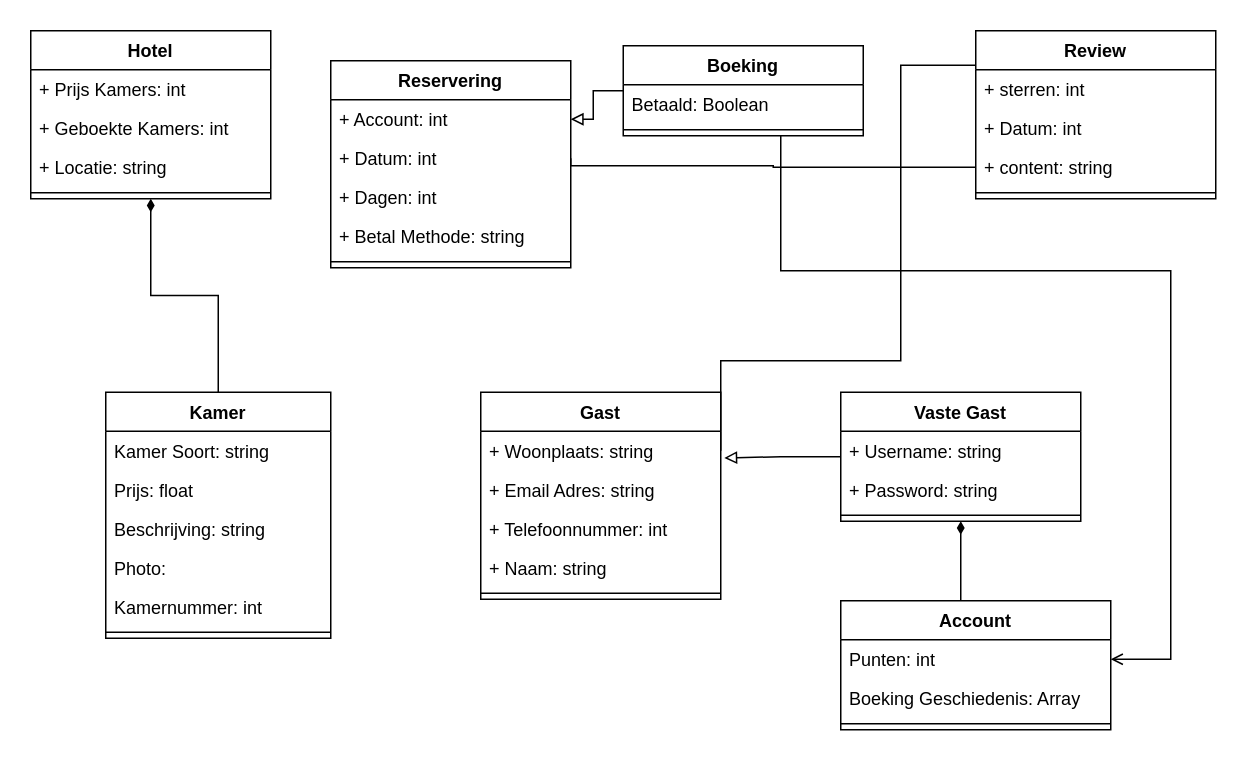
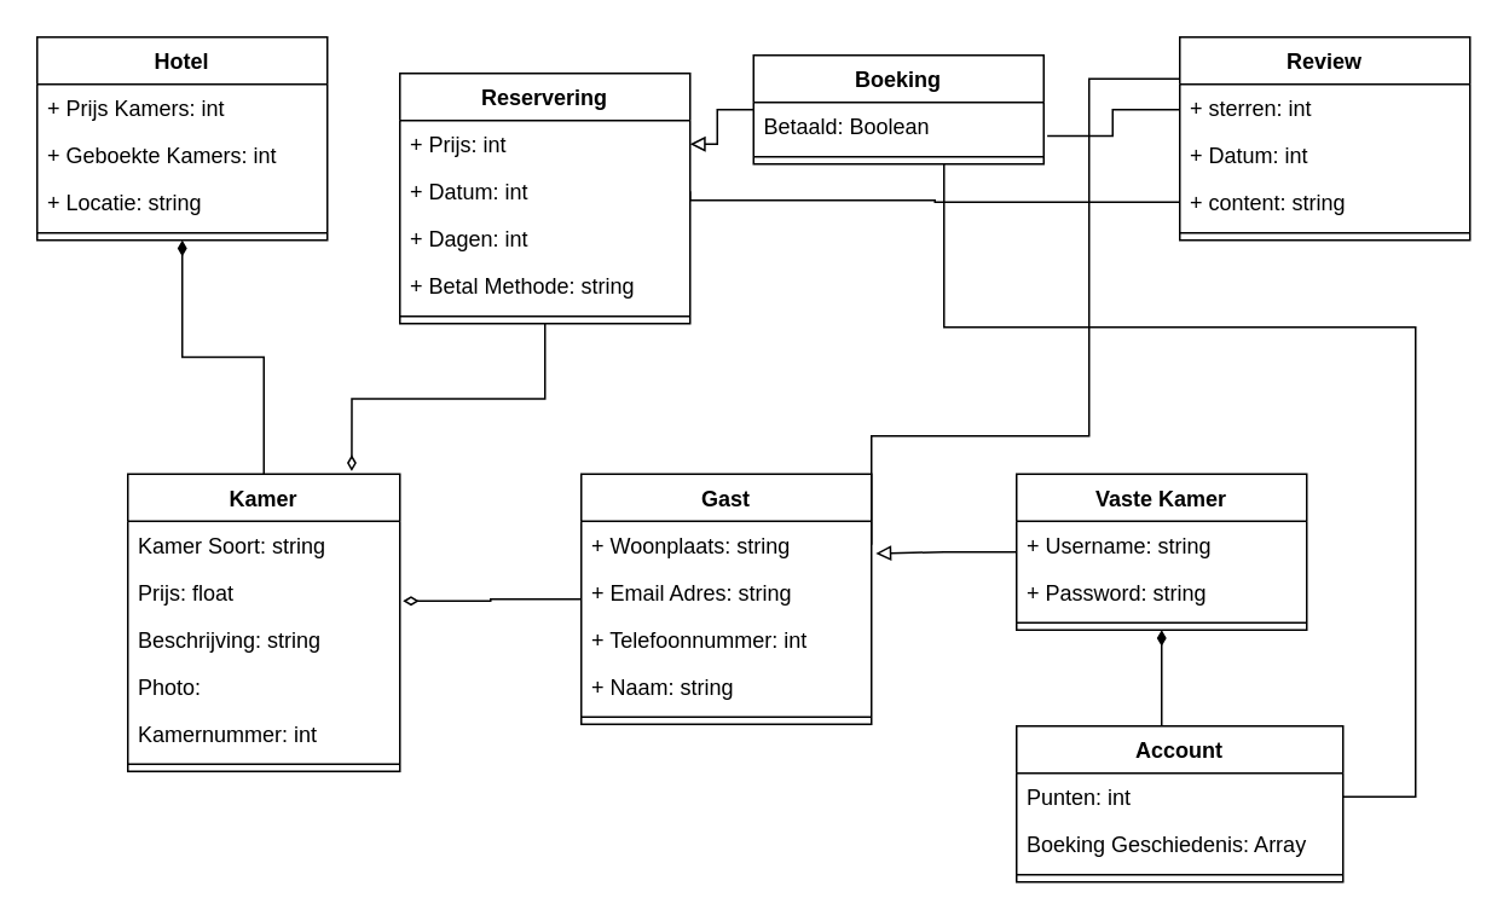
  <mxCell id="0" />
  <mxCell id="1" parent="0" />
  <mxCell id="2" style="edgeStyle=orthogonalEdgeStyle;rounded=0;orthogonalLoop=1;jettySize=auto;html=1;exitX=0.5;exitY=0;exitDx=0;exitDy=0;endArrow=diamondThin;endFill=1;entryX=0.5;entryY=1;entryDx=0;entryDy=0;" edge="1" parent="1" source="3" target="10"><mxGeometry relative="1" as="geometry"><mxPoint x="99.04" y="157.012" as="targetPoint" /></mxGeometry></mxCell>
  <mxCell id="3" value="Kamer" style="swimlane;fontStyle=1;align=center;verticalAlign=top;childLayout=stackLayout;horizontal=1;startSize=26;horizontalStack=0;resizeParent=1;resizeParentMax=0;resizeLast=0;collapsible=1;marginBottom=0;" vertex="1" parent="1"><mxGeometry x="70" y="261" width="150" height="164" as="geometry" /></mxCell>
  <mxCell id="4" value="Kamer Soort: string" style="text;strokeColor=none;fillColor=none;align=left;verticalAlign=top;spacingLeft=4;spacingRight=4;overflow=hidden;rotatable=0;points=[[0,0.5],[1,0.5]];portConstraint=eastwest;" vertex="1" parent="3"><mxGeometry y="26" width="150" height="26" as="geometry" /></mxCell>
  <mxCell id="5" value="Prijs: float" style="text;strokeColor=none;fillColor=none;align=left;verticalAlign=top;spacingLeft=4;spacingRight=4;overflow=hidden;rotatable=0;points=[[0,0.5],[1,0.5]];portConstraint=eastwest;" vertex="1" parent="3"><mxGeometry y="52" width="150" height="26" as="geometry" /></mxCell>
  <mxCell id="6" value="Beschrijving: string" style="text;strokeColor=none;fillColor=none;align=left;verticalAlign=top;spacingLeft=4;spacingRight=4;overflow=hidden;rotatable=0;points=[[0,0.5],[1,0.5]];portConstraint=eastwest;" vertex="1" parent="3"><mxGeometry y="78" width="150" height="26" as="geometry" /></mxCell>
  <mxCell id="7" value="Photo:" style="text;strokeColor=none;fillColor=none;align=left;verticalAlign=top;spacingLeft=4;spacingRight=4;overflow=hidden;rotatable=0;points=[[0,0.5],[1,0.5]];portConstraint=eastwest;" vertex="1" parent="3"><mxGeometry y="104" width="150" height="26" as="geometry" /></mxCell>
  <mxCell id="8" value="Kamernummer: int" style="text;strokeColor=none;fillColor=none;align=left;verticalAlign=top;spacingLeft=4;spacingRight=4;overflow=hidden;rotatable=0;points=[[0,0.5],[1,0.5]];portConstraint=eastwest;" vertex="1" parent="3"><mxGeometry y="130" width="150" height="26" as="geometry" /></mxCell>
  <mxCell id="9" value="" style="line;strokeWidth=1;fillColor=none;align=left;verticalAlign=middle;spacingTop=-1;spacingLeft=3;spacingRight=3;rotatable=0;labelPosition=right;points=[];portConstraint=eastwest;strokeColor=inherit;" vertex="1" parent="3"><mxGeometry y="156" width="150" height="8" as="geometry" /></mxCell>
  <mxCell id="10" value="Hotel&#10;" style="swimlane;fontStyle=1;align=center;verticalAlign=top;childLayout=stackLayout;horizontal=1;startSize=26;horizontalStack=0;resizeParent=1;resizeParentMax=0;resizeLast=0;collapsible=1;marginBottom=0;" vertex="1" parent="1"><mxGeometry x="20" y="20" width="160" height="112" as="geometry" /></mxCell>
  <mxCell id="11" value="+ Prijs Kamers: int" style="text;strokeColor=none;fillColor=none;align=left;verticalAlign=top;spacingLeft=4;spacingRight=4;overflow=hidden;rotatable=0;points=[[0,0.5],[1,0.5]];portConstraint=eastwest;" vertex="1" parent="10"><mxGeometry y="26" width="160" height="26" as="geometry" /></mxCell>
  <mxCell id="12" value="+ Geboekte Kamers: int" style="text;strokeColor=none;fillColor=none;align=left;verticalAlign=top;spacingLeft=4;spacingRight=4;overflow=hidden;rotatable=0;points=[[0,0.5],[1,0.5]];portConstraint=eastwest;" vertex="1" parent="10"><mxGeometry y="52" width="160" height="26" as="geometry" /></mxCell>
  <mxCell id="13" value="+ Locatie: string&#10;" style="text;strokeColor=none;fillColor=none;align=left;verticalAlign=top;spacingLeft=4;spacingRight=4;overflow=hidden;rotatable=0;points=[[0,0.5],[1,0.5]];portConstraint=eastwest;" vertex="1" parent="10"><mxGeometry y="78" width="160" height="26" as="geometry" /></mxCell>
  <mxCell id="14" value="" style="line;strokeWidth=1;fillColor=none;align=left;verticalAlign=middle;spacingTop=-1;spacingLeft=3;spacingRight=3;rotatable=0;labelPosition=right;points=[];portConstraint=eastwest;strokeColor=inherit;" vertex="1" parent="10"><mxGeometry y="104" width="160" height="8" as="geometry" /></mxCell>
+ <mxCell id="15" style="edgeStyle=orthogonalEdgeStyle;rounded=0;orthogonalLoop=1;jettySize=auto;html=1;entryX=1.011;entryY=0.692;entryDx=0;entryDy=0;entryPerimeter=0;startArrow=none;startFill=0;endArrow=diamondThin;endFill=0;" edge="1" parent="1" source="16" target="5"><mxGeometry relative="1" as="geometry" /></mxCell>
  <mxCell id="16" value="Gast" style="swimlane;fontStyle=1;align=center;verticalAlign=top;childLayout=stackLayout;horizontal=1;startSize=26;horizontalStack=0;resizeParent=1;resizeParentMax=0;resizeLast=0;collapsible=1;marginBottom=0;" vertex="1" parent="1"><mxGeometry x="320" y="261" width="160" height="138" as="geometry" /></mxCell>
  <mxCell id="17" value="+ Woonplaats: string" style="text;strokeColor=none;fillColor=none;align=left;verticalAlign=top;spacingLeft=4;spacingRight=4;overflow=hidden;rotatable=0;points=[[0,0.5],[1,0.5]];portConstraint=eastwest;" vertex="1" parent="16"><mxGeometry y="26" width="160" height="26" as="geometry" /></mxCell>
  <mxCell id="18" value="+ Email Adres: string" style="text;strokeColor=none;fillColor=none;align=left;verticalAlign=top;spacingLeft=4;spacingRight=4;overflow=hidden;rotatable=0;points=[[0,0.5],[1,0.5]];portConstraint=eastwest;" vertex="1" parent="16"><mxGeometry y="52" width="160" height="26" as="geometry" /></mxCell>
  <mxCell id="19" value="+ Telefoonnummer: int" style="text;strokeColor=none;fillColor=none;align=left;verticalAlign=top;spacingLeft=4;spacingRight=4;overflow=hidden;rotatable=0;points=[[0,0.5],[1,0.5]];portConstraint=eastwest;" vertex="1" parent="16"><mxGeometry y="78" width="160" height="26" as="geometry" /></mxCell>
  <mxCell id="20" value="+ Naam: string&#10;" style="text;strokeColor=none;fillColor=none;align=left;verticalAlign=top;spacingLeft=4;spacingRight=4;overflow=hidden;rotatable=0;points=[[0,0.5],[1,0.5]];portConstraint=eastwest;" vertex="1" parent="16"><mxGeometry y="104" width="160" height="26" as="geometry" /></mxCell>
  <mxCell id="21" value="" style="line;strokeWidth=1;fillColor=none;align=left;verticalAlign=middle;spacingTop=-1;spacingLeft=3;spacingRight=3;rotatable=0;labelPosition=right;points=[];portConstraint=eastwest;strokeColor=inherit;" vertex="1" parent="16"><mxGeometry y="130" width="160" height="8" as="geometry" /></mxCell>
  <mxCell id="22" style="edgeStyle=orthogonalEdgeStyle;rounded=0;orthogonalLoop=1;jettySize=auto;html=1;entryX=1.015;entryY=0.684;entryDx=0;entryDy=0;entryPerimeter=0;startArrow=none;startFill=0;endArrow=block;endFill=0;" edge="1" parent="1" source="23" target="17"><mxGeometry relative="1" as="geometry" /></mxCell>
- <mxCell id="23" value="Vaste Gast" style="swimlane;fontStyle=1;align=center;verticalAlign=top;childLayout=stackLayout;horizontal=1;startSize=26;horizontalStack=0;resizeParent=1;resizeParentMax=0;resizeLast=0;collapsible=1;marginBottom=0;" vertex="1" parent="1"><mxGeometry x="560" y="261" width="160" height="86" as="geometry" /></mxCell>
+ <mxCell id="23" value="Vaste Kamer" style="swimlane;fontStyle=1;align=center;verticalAlign=top;childLayout=stackLayout;horizontal=1;startSize=26;horizontalStack=0;resizeParent=1;resizeParentMax=0;resizeLast=0;collapsible=1;marginBottom=0;" vertex="1" parent="1"><mxGeometry x="560" y="261" width="160" height="86" as="geometry" /></mxCell>
  <mxCell id="24" value="+ Username: string" style="text;strokeColor=none;fillColor=none;align=left;verticalAlign=top;spacingLeft=4;spacingRight=4;overflow=hidden;rotatable=0;points=[[0,0.5],[1,0.5]];portConstraint=eastwest;" vertex="1" parent="23"><mxGeometry y="26" width="160" height="26" as="geometry" /></mxCell>
  <mxCell id="25" value="+ Password: string" style="text;strokeColor=none;fillColor=none;align=left;verticalAlign=top;spacingLeft=4;spacingRight=4;overflow=hidden;rotatable=0;points=[[0,0.5],[1,0.5]];portConstraint=eastwest;" vertex="1" parent="23"><mxGeometry y="52" width="160" height="26" as="geometry" /></mxCell>
  <mxCell id="26" value="" style="line;strokeWidth=1;fillColor=none;align=left;verticalAlign=middle;spacingTop=-1;spacingLeft=3;spacingRight=3;rotatable=0;labelPosition=right;points=[];portConstraint=eastwest;strokeColor=inherit;" vertex="1" parent="23"><mxGeometry y="78" width="160" height="8" as="geometry" /></mxCell>
  <mxCell id="27" style="edgeStyle=orthogonalEdgeStyle;rounded=0;orthogonalLoop=1;jettySize=auto;html=1;endArrow=diamondThin;endFill=1;entryX=0.5;entryY=1;entryDx=0;entryDy=0;" edge="1" parent="1" source="28" target="23"><mxGeometry relative="1" as="geometry"><mxPoint x="640" y="370" as="targetPoint" /><Array as="points"><mxPoint x="640" y="380" /><mxPoint x="640" y="380" /></Array></mxGeometry></mxCell>
  <mxCell id="28" value="Account" style="swimlane;fontStyle=1;align=center;verticalAlign=top;childLayout=stackLayout;horizontal=1;startSize=26;horizontalStack=0;resizeParent=1;resizeParentMax=0;resizeLast=0;collapsible=1;marginBottom=0;" vertex="1" parent="1"><mxGeometry x="560" y="400" width="180" height="86" as="geometry" /></mxCell>
  <mxCell id="29" value="Punten: int" style="text;strokeColor=none;fillColor=none;align=left;verticalAlign=top;spacingLeft=4;spacingRight=4;overflow=hidden;rotatable=0;points=[[0,0.5],[1,0.5]];portConstraint=eastwest;" vertex="1" parent="28"><mxGeometry y="26" width="180" height="26" as="geometry" /></mxCell>
  <mxCell id="30" value="Boeking Geschiedenis: Array" style="text;strokeColor=none;fillColor=none;align=left;verticalAlign=top;spacingLeft=4;spacingRight=4;overflow=hidden;rotatable=0;points=[[0,0.5],[1,0.5]];portConstraint=eastwest;" vertex="1" parent="28"><mxGeometry y="52" width="180" height="26" as="geometry" /></mxCell>
  <mxCell id="31" value="" style="line;strokeWidth=1;fillColor=none;align=left;verticalAlign=middle;spacingTop=-1;spacingLeft=3;spacingRight=3;rotatable=0;labelPosition=right;points=[];portConstraint=eastwest;strokeColor=inherit;" vertex="1" parent="28"><mxGeometry y="78" width="180" height="8" as="geometry" /></mxCell>
- <mxCell id="32" style="edgeStyle=orthogonalEdgeStyle;rounded=0;orthogonalLoop=1;jettySize=auto;html=1;endArrow=open;endFill=0;entryX=1;entryY=0.5;entryDx=0;entryDy=0;" edge="1" parent="1" source="34" target="29"><mxGeometry relative="1" as="geometry"><mxPoint x="730" y="410" as="targetPoint" /><Array as="points"><mxPoint x="520" y="180" /><mxPoint x="780" y="180" /><mxPoint x="780" y="439" /></Array></mxGeometry></mxCell>
+ <mxCell id="32" style="edgeStyle=orthogonalEdgeStyle;rounded=0;orthogonalLoop=1;jettySize=auto;html=1;endArrow=none;endFill=0;entryX=1;entryY=0.5;entryDx=0;entryDy=0;" edge="1" parent="1" source="34" target="29"><mxGeometry relative="1" as="geometry"><mxPoint x="730" y="410" as="targetPoint" /><Array as="points"><mxPoint x="520" y="180" /><mxPoint x="780" y="180" /><mxPoint x="780" y="439" /></Array></mxGeometry></mxCell>
  <mxCell id="33" style="edgeStyle=orthogonalEdgeStyle;rounded=0;orthogonalLoop=1;jettySize=auto;html=1;entryX=1;entryY=0.5;entryDx=0;entryDy=0;startArrow=none;startFill=0;endArrow=block;endFill=0;" edge="1" parent="1" source="34" target="46"><mxGeometry relative="1" as="geometry" /></mxCell>
  <mxCell id="34" value="Boeking" style="swimlane;fontStyle=1;align=center;verticalAlign=top;childLayout=stackLayout;horizontal=1;startSize=26;horizontalStack=0;resizeParent=1;resizeParentMax=0;resizeLast=0;collapsible=1;marginBottom=0;" vertex="1" parent="1"><mxGeometry x="415" y="30" width="160" height="60" as="geometry" /></mxCell>
  <mxCell id="35" value="Betaald: Boolean&#10;" style="text;strokeColor=none;fillColor=none;align=left;verticalAlign=top;spacingLeft=4;spacingRight=4;overflow=hidden;rotatable=0;points=[[0,0.5],[1,0.5]];portConstraint=eastwest;" vertex="1" parent="34"><mxGeometry y="26" width="160" height="26" as="geometry" /></mxCell>
  <mxCell id="36" value="" style="line;strokeWidth=1;fillColor=none;align=left;verticalAlign=middle;spacingTop=-1;spacingLeft=3;spacingRight=3;rotatable=0;labelPosition=right;points=[];portConstraint=eastwest;strokeColor=inherit;" vertex="1" parent="34"><mxGeometry y="52" width="160" height="8" as="geometry" /></mxCell>
  <mxCell id="37" style="edgeStyle=orthogonalEdgeStyle;rounded=0;orthogonalLoop=1;jettySize=auto;html=1;startArrow=none;startFill=0;endArrow=none;endFill=0;" edge="1" parent="1" source="39"><mxGeometry relative="1" as="geometry"><mxPoint x="480" y="300" as="targetPoint" /><Array as="points"><mxPoint x="600" y="43" /><mxPoint x="600" y="240" /><mxPoint x="480" y="240" /></Array></mxGeometry></mxCell>
+ <mxCell id="38" style="edgeStyle=orthogonalEdgeStyle;rounded=0;orthogonalLoop=1;jettySize=auto;html=1;entryX=1.012;entryY=0.71;entryDx=0;entryDy=0;entryPerimeter=0;startArrow=none;startFill=0;endArrow=none;endFill=0;" edge="1" parent="1" source="39" target="35"><mxGeometry relative="1" as="geometry"><Array as="points"><mxPoint x="613" y="60" /><mxPoint x="613" y="75" /></Array></mxGeometry></mxCell>
  <mxCell id="39" value="Review" style="swimlane;fontStyle=1;align=center;verticalAlign=top;childLayout=stackLayout;horizontal=1;startSize=26;horizontalStack=0;resizeParent=1;resizeParentMax=0;resizeLast=0;collapsible=1;marginBottom=0;" vertex="1" parent="1"><mxGeometry x="650" y="20" width="160" height="112" as="geometry" /></mxCell>
  <mxCell id="40" value="+ sterren: int" style="text;strokeColor=none;fillColor=none;align=left;verticalAlign=top;spacingLeft=4;spacingRight=4;overflow=hidden;rotatable=0;points=[[0,0.5],[1,0.5]];portConstraint=eastwest;" vertex="1" parent="39"><mxGeometry y="26" width="160" height="26" as="geometry" /></mxCell>
  <mxCell id="41" value="+ Datum: int" style="text;strokeColor=none;fillColor=none;align=left;verticalAlign=top;spacingLeft=4;spacingRight=4;overflow=hidden;rotatable=0;points=[[0,0.5],[1,0.5]];portConstraint=eastwest;" vertex="1" parent="39"><mxGeometry y="52" width="160" height="26" as="geometry" /></mxCell>
  <mxCell id="42" value="+ content: string" style="text;strokeColor=none;fillColor=none;align=left;verticalAlign=top;spacingLeft=4;spacingRight=4;overflow=hidden;rotatable=0;points=[[0,0.5],[1,0.5]];portConstraint=eastwest;" vertex="1" parent="39"><mxGeometry y="78" width="160" height="26" as="geometry" /></mxCell>
  <mxCell id="43" value="" style="line;strokeWidth=1;fillColor=none;align=left;verticalAlign=middle;spacingTop=-1;spacingLeft=3;spacingRight=3;rotatable=0;labelPosition=right;points=[];portConstraint=eastwest;strokeColor=inherit;" vertex="1" parent="39"><mxGeometry y="104" width="160" height="8" as="geometry" /></mxCell>
+ <mxCell id="44" style="edgeStyle=orthogonalEdgeStyle;rounded=0;orthogonalLoop=1;jettySize=auto;html=1;entryX=0.823;entryY=-0.01;entryDx=0;entryDy=0;entryPerimeter=0;startArrow=none;startFill=0;endArrow=diamondThin;endFill=0;" edge="1" parent="1" source="45" target="3"><mxGeometry relative="1" as="geometry" /></mxCell>
  <mxCell id="45" value="Reservering" style="swimlane;fontStyle=1;align=center;verticalAlign=top;childLayout=stackLayout;horizontal=1;startSize=26;horizontalStack=0;resizeParent=1;resizeParentMax=0;resizeLast=0;collapsible=1;marginBottom=0;" vertex="1" parent="1"><mxGeometry x="220" y="40" width="160" height="138" as="geometry" /></mxCell>
- <mxCell id="46" value="+ Account: int" style="text;strokeColor=none;fillColor=none;align=left;verticalAlign=top;spacingLeft=4;spacingRight=4;overflow=hidden;rotatable=0;points=[[0,0.5],[1,0.5]];portConstraint=eastwest;" vertex="1" parent="45"><mxGeometry y="26" width="160" height="26" as="geometry" /></mxCell>
+ <mxCell id="46" value="+ Prijs: int" style="text;strokeColor=none;fillColor=none;align=left;verticalAlign=top;spacingLeft=4;spacingRight=4;overflow=hidden;rotatable=0;points=[[0,0.5],[1,0.5]];portConstraint=eastwest;" vertex="1" parent="45"><mxGeometry y="26" width="160" height="26" as="geometry" /></mxCell>
  <mxCell id="47" value="+ Datum: int" style="text;strokeColor=none;fillColor=none;align=left;verticalAlign=top;spacingLeft=4;spacingRight=4;overflow=hidden;rotatable=0;points=[[0,0.5],[1,0.5]];portConstraint=eastwest;" vertex="1" parent="45"><mxGeometry y="52" width="160" height="26" as="geometry" /></mxCell>
  <mxCell id="48" value="+ Dagen: int" style="text;strokeColor=none;fillColor=none;align=left;verticalAlign=top;spacingLeft=4;spacingRight=4;overflow=hidden;rotatable=0;points=[[0,0.5],[1,0.5]];portConstraint=eastwest;" vertex="1" parent="45"><mxGeometry y="78" width="160" height="26" as="geometry" /></mxCell>
  <mxCell id="49" value="+ Betal Methode: string" style="text;strokeColor=none;fillColor=none;align=left;verticalAlign=top;spacingLeft=4;spacingRight=4;overflow=hidden;rotatable=0;points=[[0,0.5],[1,0.5]];portConstraint=eastwest;" vertex="1" parent="45"><mxGeometry y="104" width="160" height="26" as="geometry" /></mxCell>
  <mxCell id="50" value="" style="line;strokeWidth=1;fillColor=none;align=left;verticalAlign=middle;spacingTop=-1;spacingLeft=3;spacingRight=3;rotatable=0;labelPosition=right;points=[];portConstraint=eastwest;strokeColor=inherit;" vertex="1" parent="45"><mxGeometry y="130" width="160" height="8" as="geometry" /></mxCell>
  <mxCell id="51" style="edgeStyle=orthogonalEdgeStyle;rounded=0;orthogonalLoop=1;jettySize=auto;html=1;entryX=1;entryY=0.5;entryDx=0;entryDy=0;startArrow=none;startFill=0;endArrow=none;endFill=0;" edge="1" parent="1" source="42" target="47"><mxGeometry relative="1" as="geometry"><Array as="points"><mxPoint x="515" y="111" /><mxPoint x="380" y="110" /></Array></mxGeometry></mxCell>
